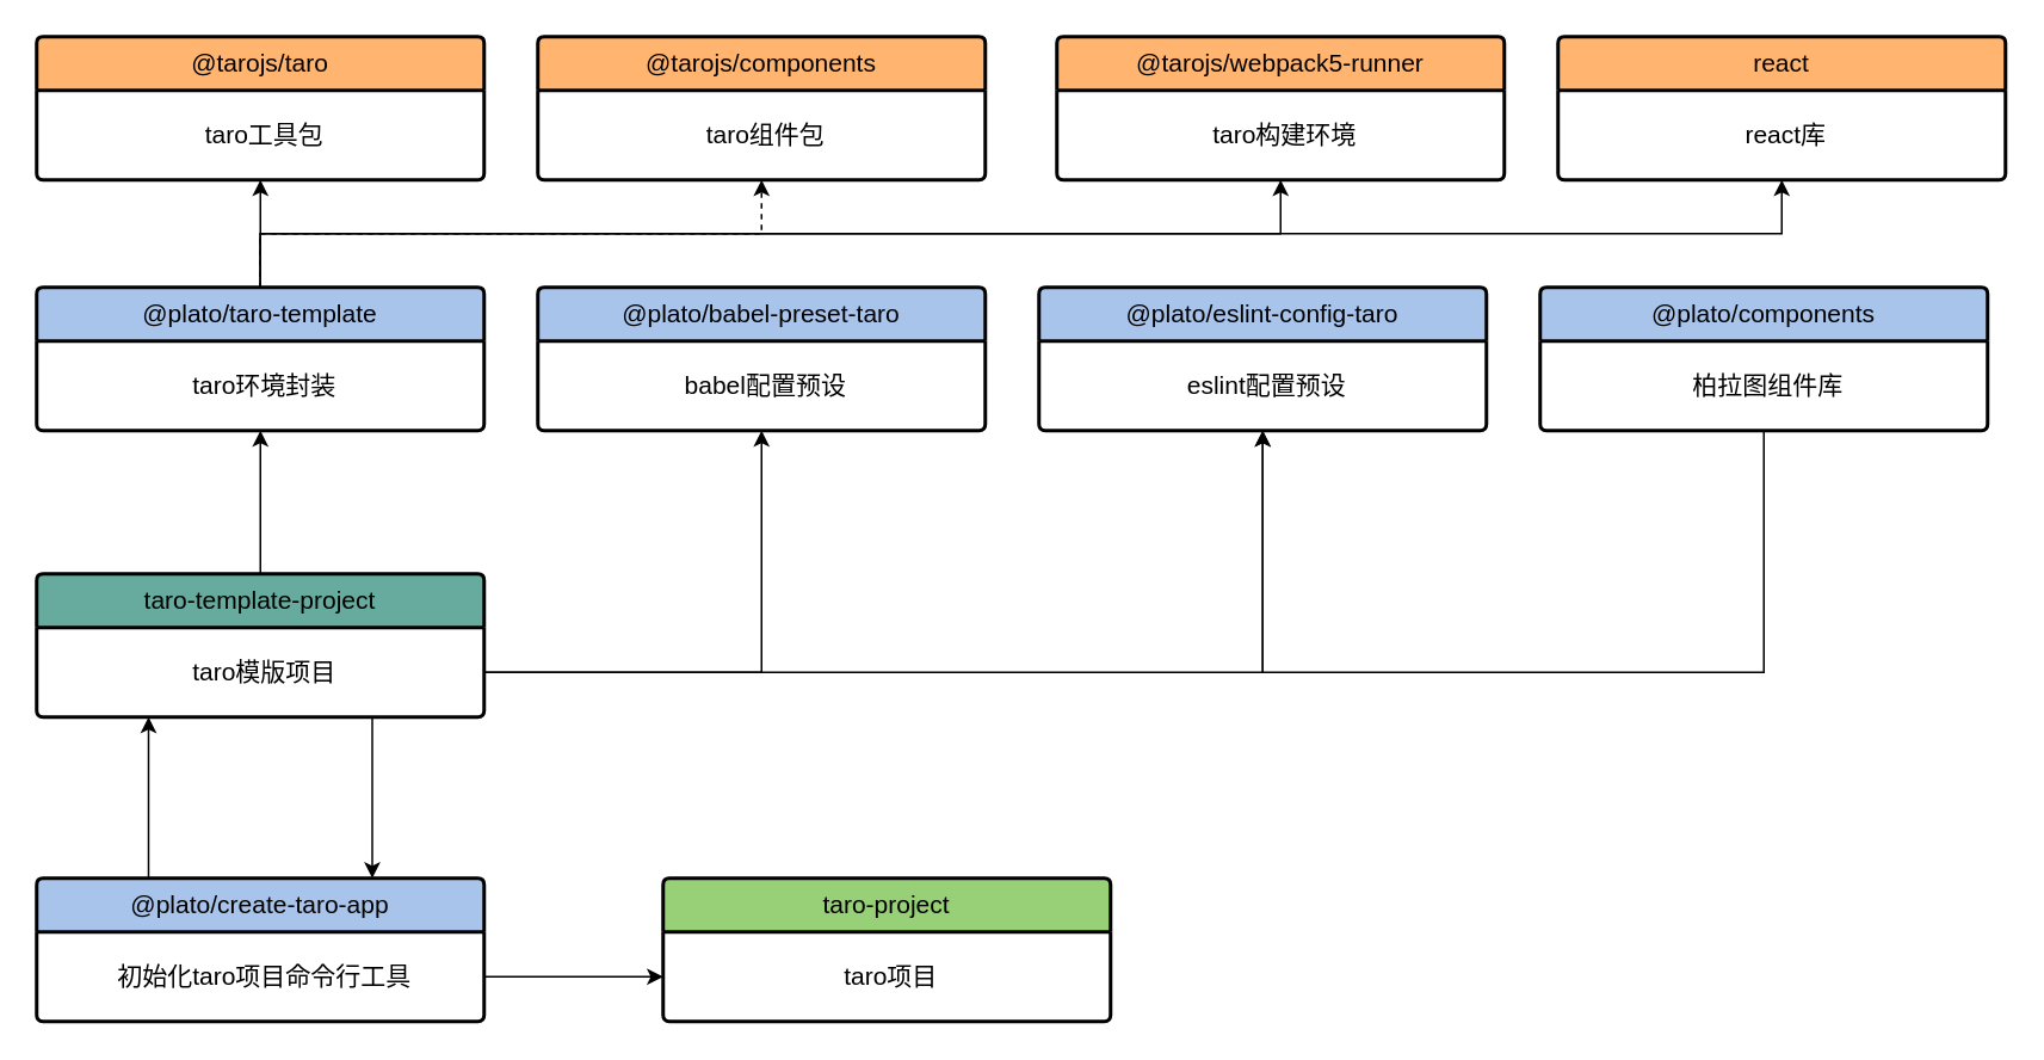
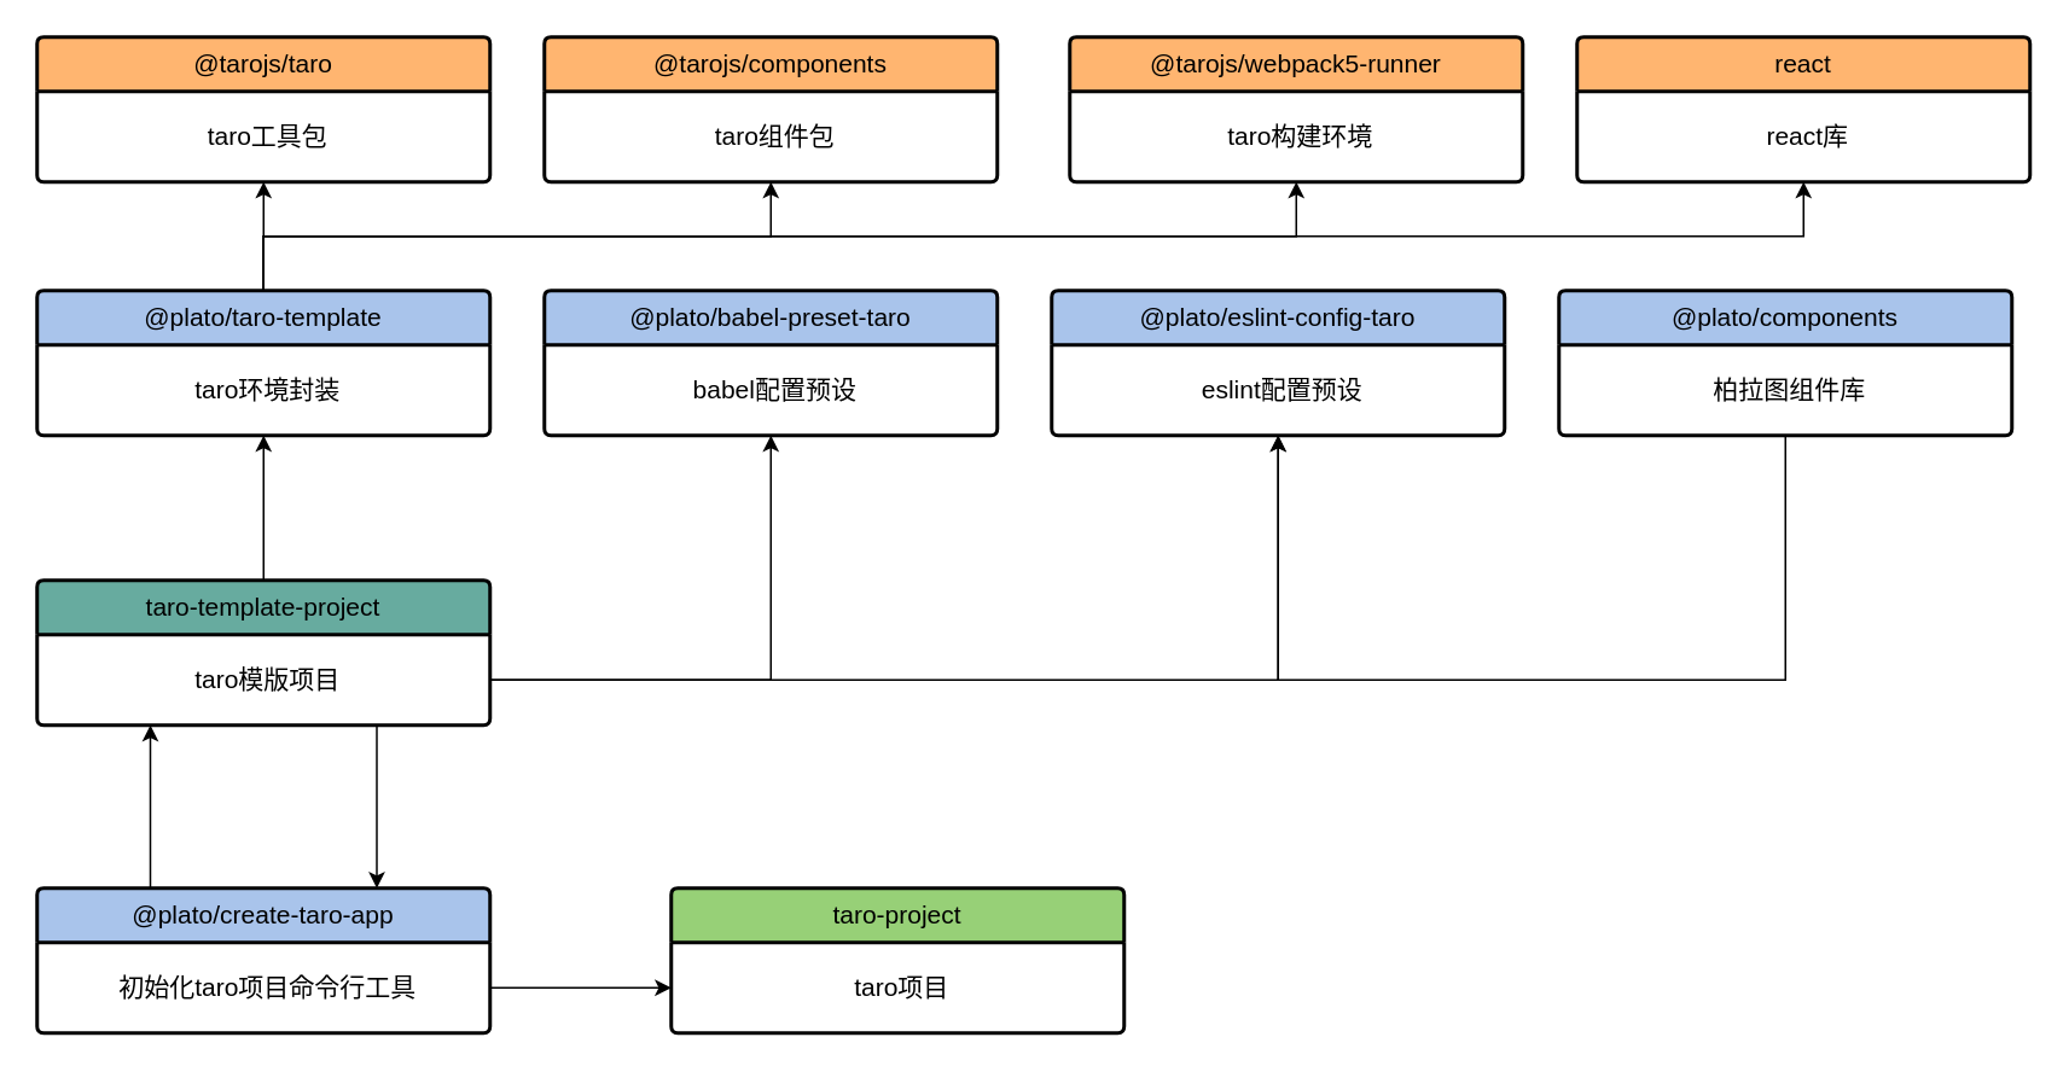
  <mxCell id="0" />
  <mxCell id="1" parent="0" />
  <mxCell id="2" value="@plato/babel-preset-taro" style="swimlane;childLayout=stackLayout;horizontal=1;startSize=30;horizontalStack=0;rounded=1;fontSize=14;fontStyle=0;strokeWidth=2;resizeParent=0;resizeLast=1;shadow=0;dashed=0;align=center;arcSize=4;whiteSpace=wrap;html=1;fillColor=#A9C4EB;" vertex="1" parent="1"><mxGeometry x="300" y="160" width="250" height="80" as="geometry" /></mxCell>
  <mxCell id="3" value="&lt;div style=&quot;&quot;&gt;&lt;span style=&quot;background-color: initial; font-size: 14px;&quot;&gt;babel配置预设&lt;/span&gt;&lt;/div&gt;" style="align=center;strokeColor=none;fillColor=none;spacingLeft=4;fontSize=12;verticalAlign=middle;resizable=0;rotatable=0;part=1;html=1;" vertex="1" parent="2"><mxGeometry y="30" width="250" height="50" as="geometry" /></mxCell>
  <mxCell id="4" value="@plato/eslint-config-taro" style="swimlane;childLayout=stackLayout;horizontal=1;startSize=30;horizontalStack=0;rounded=1;fontSize=14;fontStyle=0;strokeWidth=2;resizeParent=0;resizeLast=1;shadow=0;dashed=0;align=center;arcSize=4;whiteSpace=wrap;html=1;fillColor=#A9C4EB;" vertex="1" parent="1"><mxGeometry x="580" y="160" width="250" height="80" as="geometry" /></mxCell>
  <mxCell id="5" value="&lt;div style=&quot;&quot;&gt;&lt;span style=&quot;background-color: initial; font-size: 14px;&quot;&gt;eslint配置预设&lt;/span&gt;&lt;/div&gt;" style="align=center;strokeColor=none;fillColor=none;spacingLeft=4;fontSize=12;verticalAlign=middle;resizable=0;rotatable=0;part=1;html=1;" vertex="1" parent="4"><mxGeometry y="30" width="250" height="50" as="geometry" /></mxCell>
  <mxCell id="6" style="edgeStyle=orthogonalEdgeStyle;rounded=0;orthogonalLoop=1;jettySize=auto;html=1;exitX=0.5;exitY=0;exitDx=0;exitDy=0;entryX=0.5;entryY=1;entryDx=0;entryDy=0;" edge="1" parent="1" source="10" target="28"><mxGeometry relative="1" as="geometry" /></mxCell>
- <mxCell id="7" style="edgeStyle=orthogonalEdgeStyle;rounded=0;orthogonalLoop=1;jettySize=auto;html=1;exitX=0.5;exitY=0;exitDx=0;exitDy=0;dashed=1;" edge="1" parent="1" source="10" target="30"><mxGeometry relative="1" as="geometry" /></mxCell>
+ <mxCell id="7" style="edgeStyle=orthogonalEdgeStyle;rounded=0;orthogonalLoop=1;jettySize=auto;html=1;exitX=0.5;exitY=0;exitDx=0;exitDy=0;" edge="1" parent="1" source="10" target="30"><mxGeometry relative="1" as="geometry" /></mxCell>
  <mxCell id="8" style="edgeStyle=orthogonalEdgeStyle;rounded=0;orthogonalLoop=1;jettySize=auto;html=1;exitX=0.5;exitY=0;exitDx=0;exitDy=0;" edge="1" parent="1" source="10" target="35"><mxGeometry relative="1" as="geometry" /></mxCell>
  <mxCell id="9" style="edgeStyle=orthogonalEdgeStyle;rounded=0;orthogonalLoop=1;jettySize=auto;html=1;exitX=0.5;exitY=0;exitDx=0;exitDy=0;" edge="1" parent="1" source="10" target="37"><mxGeometry relative="1" as="geometry" /></mxCell>
  <mxCell id="10" value="@plato/taro-template" style="swimlane;childLayout=stackLayout;horizontal=1;startSize=30;horizontalStack=0;rounded=1;fontSize=14;fontStyle=0;strokeWidth=2;resizeParent=0;resizeLast=1;shadow=0;dashed=0;align=center;arcSize=4;whiteSpace=wrap;html=1;fillColor=#A9C4EB;" vertex="1" parent="1"><mxGeometry x="20" y="160" width="250" height="80" as="geometry" /></mxCell>
  <mxCell id="11" value="&lt;div style=&quot;&quot;&gt;&lt;span style=&quot;background-color: initial; font-size: 14px;&quot;&gt;taro环境封装&lt;/span&gt;&lt;/div&gt;" style="align=center;strokeColor=none;fillColor=none;spacingLeft=4;fontSize=12;verticalAlign=middle;resizable=0;rotatable=0;part=1;html=1;" vertex="1" parent="10"><mxGeometry y="30" width="250" height="50" as="geometry" /></mxCell>
  <mxCell id="12" value="@plato/create-taro-app" style="swimlane;childLayout=stackLayout;horizontal=1;startSize=30;horizontalStack=0;rounded=1;fontSize=14;fontStyle=0;strokeWidth=2;resizeParent=0;resizeLast=1;shadow=0;dashed=0;align=center;arcSize=4;whiteSpace=wrap;html=1;fillColor=#A9C4EB;" vertex="1" parent="1"><mxGeometry x="20" y="490" width="250" height="80" as="geometry" /></mxCell>
  <mxCell id="13" value="&lt;div style=&quot;&quot;&gt;&lt;span style=&quot;font-size: 14px;&quot;&gt;初始化taro项目命令行工具&lt;/span&gt;&lt;/div&gt;" style="align=center;strokeColor=none;fillColor=none;spacingLeft=4;fontSize=12;verticalAlign=middle;resizable=0;rotatable=0;part=1;html=1;" vertex="1" parent="12"><mxGeometry y="30" width="250" height="50" as="geometry" /></mxCell>
  <mxCell id="14" value="" style="shape=singleArrow;whiteSpace=wrap;html=1;arrowWidth=0.4;arrowSize=0.4;fontSize=14;fillColor=#67AB9F;fontStyle=0;startSize=30;rounded=1;strokeWidth=2;shadow=0;dashed=0;arcSize=4;" vertex="1" parent="12"><mxGeometry y="80" width="250" as="geometry" /></mxCell>
  <mxCell id="15" value="" style="shape=singleArrow;whiteSpace=wrap;html=1;arrowWidth=0.4;arrowSize=0.4;fontSize=14;fillColor=#67AB9F;fontStyle=0;startSize=30;rounded=1;strokeWidth=2;shadow=0;dashed=0;arcSize=4;" vertex="1" parent="12"><mxGeometry y="80" width="250" as="geometry" /></mxCell>
  <mxCell id="16" value="" style="shape=singleArrow;whiteSpace=wrap;html=1;arrowWidth=0.4;arrowSize=0.4;fontSize=14;fillColor=#67AB9F;fontStyle=0;startSize=30;rounded=1;strokeWidth=2;shadow=0;dashed=0;arcSize=4;" vertex="1" parent="12"><mxGeometry y="80" width="250" as="geometry" /></mxCell>
  <mxCell id="17" value="" style="edgeStyle=orthogonalEdgeStyle;rounded=0;orthogonalLoop=1;jettySize=auto;html=1;" edge="1" parent="1" source="18" target="11"><mxGeometry relative="1" as="geometry" /></mxCell>
  <mxCell id="18" value="taro-template-project" style="swimlane;childLayout=stackLayout;horizontal=1;startSize=30;horizontalStack=0;rounded=1;fontSize=14;fontStyle=0;strokeWidth=2;resizeParent=0;resizeLast=1;shadow=0;dashed=0;align=center;arcSize=4;whiteSpace=wrap;html=1;fillColor=#67AB9F;" vertex="1" parent="1"><mxGeometry x="20" y="320" width="250" height="80" as="geometry" /></mxCell>
  <mxCell id="19" value="&lt;div style=&quot;&quot;&gt;&lt;span style=&quot;background-color: initial; font-size: 14px;&quot;&gt;taro模版项目&lt;/span&gt;&lt;/div&gt;" style="align=center;strokeColor=none;fillColor=none;spacingLeft=4;fontSize=12;verticalAlign=middle;resizable=0;rotatable=0;part=1;html=1;" vertex="1" parent="18"><mxGeometry y="30" width="250" height="50" as="geometry" /></mxCell>
  <mxCell id="20" style="edgeStyle=orthogonalEdgeStyle;rounded=0;orthogonalLoop=1;jettySize=auto;html=1;exitX=0.75;exitY=1;exitDx=0;exitDy=0;entryX=0.75;entryY=0;entryDx=0;entryDy=0;" edge="1" parent="1" source="19" target="12"><mxGeometry relative="1" as="geometry" /></mxCell>
  <mxCell id="21" style="edgeStyle=orthogonalEdgeStyle;rounded=0;orthogonalLoop=1;jettySize=auto;html=1;exitX=0.25;exitY=0;exitDx=0;exitDy=0;entryX=0.25;entryY=1;entryDx=0;entryDy=0;" edge="1" parent="1" source="12" target="19"><mxGeometry relative="1" as="geometry" /></mxCell>
  <mxCell id="22" style="edgeStyle=orthogonalEdgeStyle;rounded=0;orthogonalLoop=1;jettySize=auto;html=1;exitX=1;exitY=0.25;exitDx=0;exitDy=0;entryX=0.5;entryY=1;entryDx=0;entryDy=0;" edge="1" parent="1" source="19" target="3"><mxGeometry relative="1" as="geometry"><Array as="points"><mxPoint x="270" y="375" /><mxPoint x="425" y="375" /></Array></mxGeometry></mxCell>
  <mxCell id="23" style="edgeStyle=orthogonalEdgeStyle;rounded=0;orthogonalLoop=1;jettySize=auto;html=1;exitX=1;exitY=0.5;exitDx=0;exitDy=0;entryX=0.5;entryY=1;entryDx=0;entryDy=0;" edge="1" parent="1" source="19" target="5"><mxGeometry relative="1" as="geometry"><Array as="points"><mxPoint x="705" y="375" /></Array></mxGeometry></mxCell>
  <mxCell id="24" value="taro-project" style="swimlane;childLayout=stackLayout;horizontal=1;startSize=30;horizontalStack=0;rounded=1;fontSize=14;fontStyle=0;strokeWidth=2;resizeParent=0;resizeLast=1;shadow=0;dashed=0;align=center;arcSize=4;whiteSpace=wrap;html=1;fillColor=#97D077;" vertex="1" parent="1"><mxGeometry x="370" y="490" width="250" height="80" as="geometry" /></mxCell>
  <mxCell id="25" value="&lt;div style=&quot;&quot;&gt;&lt;span style=&quot;background-color: initial; font-size: 14px;&quot;&gt;taro项目&lt;/span&gt;&lt;/div&gt;" style="align=center;strokeColor=none;fillColor=none;spacingLeft=4;fontSize=12;verticalAlign=middle;resizable=0;rotatable=0;part=1;html=1;" vertex="1" parent="24"><mxGeometry y="30" width="250" height="50" as="geometry" /></mxCell>
  <mxCell id="26" value="" style="edgeStyle=orthogonalEdgeStyle;rounded=0;orthogonalLoop=1;jettySize=auto;html=1;" edge="1" parent="1" source="13" target="25"><mxGeometry relative="1" as="geometry" /></mxCell>
  <mxCell id="27" value="@tarojs/taro" style="swimlane;childLayout=stackLayout;horizontal=1;startSize=30;horizontalStack=0;rounded=1;fontSize=14;fontStyle=0;strokeWidth=2;resizeParent=0;resizeLast=1;shadow=0;dashed=0;align=center;arcSize=4;whiteSpace=wrap;html=1;fillColor=#FFB570;" vertex="1" parent="1"><mxGeometry x="20" y="20" width="250" height="80" as="geometry" /></mxCell>
  <mxCell id="28" value="&lt;div style=&quot;&quot;&gt;&lt;span style=&quot;background-color: initial; font-size: 14px;&quot;&gt;taro工具包&lt;/span&gt;&lt;/div&gt;" style="align=center;strokeColor=none;fillColor=none;spacingLeft=4;fontSize=12;verticalAlign=middle;resizable=0;rotatable=0;part=1;html=1;" vertex="1" parent="27"><mxGeometry y="30" width="250" height="50" as="geometry" /></mxCell>
  <mxCell id="29" value="@tarojs/components" style="swimlane;childLayout=stackLayout;horizontal=1;startSize=30;horizontalStack=0;rounded=1;fontSize=14;fontStyle=0;strokeWidth=2;resizeParent=0;resizeLast=1;shadow=0;dashed=0;align=center;arcSize=4;whiteSpace=wrap;html=1;fillColor=#FFB570;" vertex="1" parent="1"><mxGeometry x="300" y="20" width="250" height="80" as="geometry" /></mxCell>
  <mxCell id="30" value="&lt;div style=&quot;&quot;&gt;&lt;span style=&quot;background-color: initial; font-size: 14px;&quot;&gt;taro组件包&lt;/span&gt;&lt;/div&gt;" style="align=center;strokeColor=none;fillColor=none;spacingLeft=4;fontSize=12;verticalAlign=middle;resizable=0;rotatable=0;part=1;html=1;" vertex="1" parent="29"><mxGeometry y="30" width="250" height="50" as="geometry" /></mxCell>
  <mxCell id="31" value="@plato/components" style="swimlane;childLayout=stackLayout;horizontal=1;startSize=30;horizontalStack=0;rounded=1;fontSize=14;fontStyle=0;strokeWidth=2;resizeParent=0;resizeLast=1;shadow=0;dashed=0;align=center;arcSize=4;whiteSpace=wrap;html=1;fillColor=#A9C4EB;" vertex="1" parent="1"><mxGeometry x="860" y="160" width="250" height="80" as="geometry" /></mxCell>
  <mxCell id="32" value="&lt;div style=&quot;&quot;&gt;&lt;span style=&quot;background-color: initial; font-size: 14px;&quot;&gt;柏拉图组件库&lt;/span&gt;&lt;/div&gt;" style="align=center;strokeColor=none;fillColor=none;spacingLeft=4;fontSize=12;verticalAlign=middle;resizable=0;rotatable=0;part=1;html=1;" vertex="1" parent="31"><mxGeometry y="30" width="250" height="50" as="geometry" /></mxCell>
  <mxCell id="33" style="edgeStyle=orthogonalEdgeStyle;rounded=0;orthogonalLoop=1;jettySize=auto;html=1;exitX=0.5;exitY=1;exitDx=0;exitDy=0;entryX=0.5;entryY=1;entryDx=0;entryDy=0;" edge="1" parent="1" source="32" target="5"><mxGeometry relative="1" as="geometry"><Array as="points"><mxPoint x="985" y="375" /><mxPoint x="705" y="375" /></Array></mxGeometry></mxCell>
  <mxCell id="34" value="@tarojs/webpack5-runner" style="swimlane;childLayout=stackLayout;horizontal=1;startSize=30;horizontalStack=0;rounded=1;fontSize=14;fontStyle=0;strokeWidth=2;resizeParent=0;resizeLast=1;shadow=0;dashed=0;align=center;arcSize=4;whiteSpace=wrap;html=1;fillColor=#FFB570;" vertex="1" parent="1"><mxGeometry x="590" y="20" width="250" height="80" as="geometry" /></mxCell>
  <mxCell id="35" value="&lt;div style=&quot;&quot;&gt;&lt;span style=&quot;font-size: 14px;&quot;&gt;taro构建环境&lt;/span&gt;&lt;/div&gt;" style="align=center;strokeColor=none;fillColor=none;spacingLeft=4;fontSize=12;verticalAlign=middle;resizable=0;rotatable=0;part=1;html=1;" vertex="1" parent="34"><mxGeometry y="30" width="250" height="50" as="geometry" /></mxCell>
  <mxCell id="36" value="react" style="swimlane;childLayout=stackLayout;horizontal=1;startSize=30;horizontalStack=0;rounded=1;fontSize=14;fontStyle=0;strokeWidth=2;resizeParent=0;resizeLast=1;shadow=0;dashed=0;align=center;arcSize=4;whiteSpace=wrap;html=1;fillColor=#FFB570;" vertex="1" parent="1"><mxGeometry x="870" y="20" width="250" height="80" as="geometry" /></mxCell>
  <mxCell id="37" value="&lt;div style=&quot;&quot;&gt;&lt;span style=&quot;font-size: 14px;&quot;&gt;react库&lt;/span&gt;&lt;/div&gt;" style="align=center;strokeColor=none;fillColor=none;spacingLeft=4;fontSize=12;verticalAlign=middle;resizable=0;rotatable=0;part=1;html=1;" vertex="1" parent="36"><mxGeometry y="30" width="250" height="50" as="geometry" /></mxCell>
